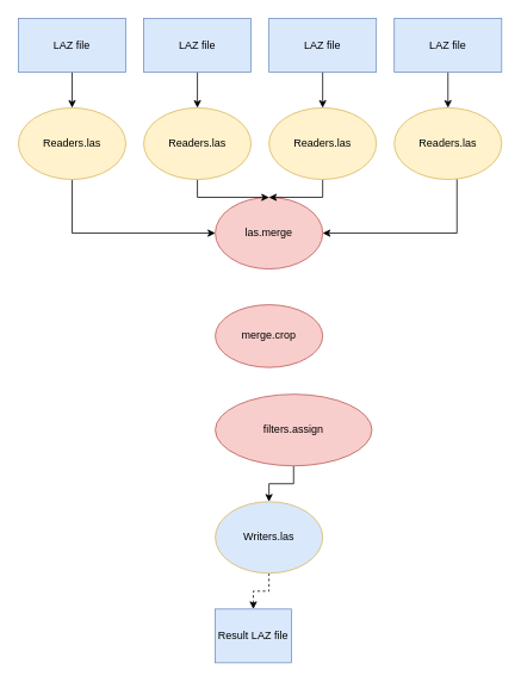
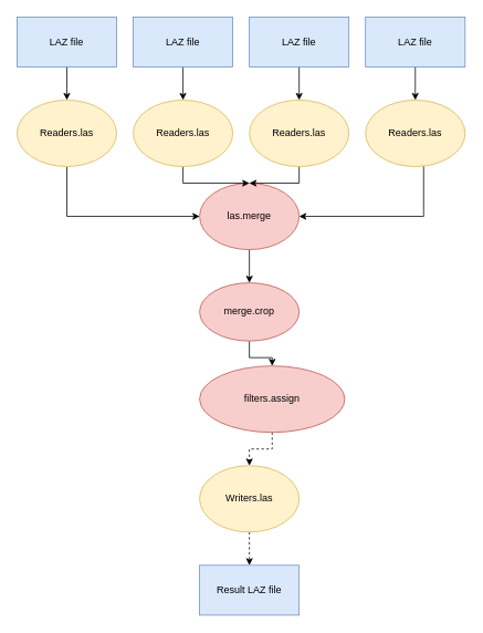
  <mxCell id="0" />
  <mxCell id="1" parent="0" />
  <mxCell id="2" style="edgeStyle=orthogonalEdgeStyle;rounded=0;orthogonalLoop=1;jettySize=auto;html=1;entryX=0;entryY=0.5;entryDx=0;entryDy=0;" edge="1" parent="1" source="3" target="7"><mxGeometry relative="1" as="geometry"><Array as="points"><mxPoint x="80" y="260" /></Array></mxGeometry></mxCell>
  <mxCell id="3" value="Readers.las" style="ellipse;whiteSpace=wrap;html=1;fillColor=#fff2cc;strokeColor=#d6b656;" vertex="1" parent="1"><mxGeometry x="20" y="120" width="120" height="80" as="geometry" /></mxCell>
  <mxCell id="4" style="edgeStyle=orthogonalEdgeStyle;rounded=0;orthogonalLoop=1;jettySize=auto;html=1;entryX=0.5;entryY=0;entryDx=0;entryDy=0;" edge="1" parent="1" source="5" target="3"><mxGeometry relative="1" as="geometry" /></mxCell>
  <mxCell id="5" value="LAZ file" style="rounded=0;whiteSpace=wrap;html=1;fillColor=#dae8fc;strokeColor=#6c8ebf;" vertex="1" parent="1"><mxGeometry x="20" y="20" width="120" height="60" as="geometry" /></mxCell>
+ <mxCell id="6" style="edgeStyle=orthogonalEdgeStyle;rounded=0;orthogonalLoop=1;jettySize=auto;html=1;entryX=0.5;entryY=0;entryDx=0;entryDy=0;" edge="1" parent="1" source="7" target="21"><mxGeometry relative="1" as="geometry" /></mxCell>
  <mxCell id="7" value="las.merge" style="ellipse;whiteSpace=wrap;html=1;fillColor=#f8cecc;strokeColor=#b85450;" vertex="1" parent="1"><mxGeometry x="240" y="220" width="120" height="80" as="geometry" /></mxCell>
  <mxCell id="8" style="edgeStyle=orthogonalEdgeStyle;rounded=0;orthogonalLoop=1;jettySize=auto;html=1;entryX=0.5;entryY=0;entryDx=0;entryDy=0;" edge="1" parent="1" source="9" target="15"><mxGeometry relative="1" as="geometry" /></mxCell>
  <mxCell id="9" value="LAZ file" style="rounded=0;whiteSpace=wrap;html=1;fillColor=#dae8fc;strokeColor=#6c8ebf;" vertex="1" parent="1"><mxGeometry x="160" y="20" width="120" height="60" as="geometry" /></mxCell>
  <mxCell id="10" style="edgeStyle=orthogonalEdgeStyle;rounded=0;orthogonalLoop=1;jettySize=auto;html=1;entryX=0.5;entryY=0;entryDx=0;entryDy=0;" edge="1" parent="1" source="11" target="17"><mxGeometry relative="1" as="geometry" /></mxCell>
  <mxCell id="11" value="LAZ file" style="rounded=0;whiteSpace=wrap;html=1;fillColor=#dae8fc;strokeColor=#6c8ebf;" vertex="1" parent="1"><mxGeometry x="300" y="20" width="120" height="60" as="geometry" /></mxCell>
  <mxCell id="12" style="edgeStyle=orthogonalEdgeStyle;rounded=0;orthogonalLoop=1;jettySize=auto;html=1;entryX=0.5;entryY=0;entryDx=0;entryDy=0;" edge="1" parent="1" source="13" target="19"><mxGeometry relative="1" as="geometry" /></mxCell>
  <mxCell id="13" value="LAZ file" style="rounded=0;whiteSpace=wrap;html=1;fillColor=#dae8fc;strokeColor=#6c8ebf;" vertex="1" parent="1"><mxGeometry x="440" y="20" width="120" height="60" as="geometry" /></mxCell>
  <mxCell id="14" style="edgeStyle=orthogonalEdgeStyle;rounded=0;orthogonalLoop=1;jettySize=auto;html=1;" edge="1" parent="1" source="15" target="7"><mxGeometry relative="1" as="geometry" /></mxCell>
  <mxCell id="15" value="Readers.las" style="ellipse;whiteSpace=wrap;html=1;fillColor=#fff2cc;strokeColor=#d6b656;" vertex="1" parent="1"><mxGeometry x="160" y="120" width="120" height="80" as="geometry" /></mxCell>
  <mxCell id="16" style="edgeStyle=orthogonalEdgeStyle;rounded=0;orthogonalLoop=1;jettySize=auto;html=1;" edge="1" parent="1" source="17" target="7"><mxGeometry relative="1" as="geometry" /></mxCell>
  <mxCell id="17" value="Readers.las" style="ellipse;whiteSpace=wrap;html=1;fillColor=#fff2cc;strokeColor=#d6b656;" vertex="1" parent="1"><mxGeometry x="300" y="120" width="120" height="80" as="geometry" /></mxCell>
  <mxCell id="18" style="edgeStyle=orthogonalEdgeStyle;rounded=0;orthogonalLoop=1;jettySize=auto;html=1;" edge="1" parent="1" source="19" target="7"><mxGeometry relative="1" as="geometry"><Array as="points"><mxPoint x="510" y="260" /></Array></mxGeometry></mxCell>
  <mxCell id="19" value="Readers.las" style="ellipse;whiteSpace=wrap;html=1;fillColor=#fff2cc;strokeColor=#d6b656;" vertex="1" parent="1"><mxGeometry x="440" y="120" width="120" height="80" as="geometry" /></mxCell>
+ <mxCell id="20" style="edgeStyle=orthogonalEdgeStyle;rounded=0;orthogonalLoop=1;jettySize=auto;html=1;" edge="1" parent="1" source="21" target="23"><mxGeometry relative="1" as="geometry" /></mxCell>
  <mxCell id="21" value="merge.crop" style="ellipse;whiteSpace=wrap;html=1;fillColor=#f8cecc;strokeColor=#b85450;" vertex="1" parent="1"><mxGeometry x="240" y="340" width="120" height="70" as="geometry" /></mxCell>
- <mxCell id="22" style="edgeStyle=orthogonalEdgeStyle;rounded=0;orthogonalLoop=1;jettySize=auto;html=1;entryX=0.5;entryY=0;entryDx=0;entryDy=0;" edge="1" parent="1" source="23" target="25"><mxGeometry relative="1" as="geometry" /></mxCell>
+ <mxCell id="22" style="edgeStyle=orthogonalEdgeStyle;rounded=0;orthogonalLoop=1;jettySize=auto;html=1;entryX=0.5;entryY=0;entryDx=0;entryDy=0;dashed=1;" edge="1" parent="1" source="23" target="25"><mxGeometry relative="1" as="geometry" /></mxCell>
  <mxCell id="23" value="filters.assign" style="ellipse;whiteSpace=wrap;html=1;fillColor=#f8cecc;strokeColor=#b85450;" vertex="1" parent="1"><mxGeometry x="240" y="440" width="175" height="80" as="geometry" /></mxCell>
  <mxCell id="24" style="edgeStyle=orthogonalEdgeStyle;rounded=0;orthogonalLoop=1;jettySize=auto;html=1;entryX=0.5;entryY=0;entryDx=0;entryDy=0;dashed=1;" edge="1" parent="1" source="25" target="26"><mxGeometry relative="1" as="geometry" /></mxCell>
- <mxCell id="25" value="Writers.las" style="ellipse;whiteSpace=wrap;html=1;fillColor=#dae8fc;strokeColor=#d6b656;" vertex="1" parent="1"><mxGeometry x="240" y="560" width="120" height="80" as="geometry" /></mxCell>
- <mxCell id="26" value="Result LAZ file" style="rounded=0;whiteSpace=wrap;html=1;fillColor=#dae8fc;strokeColor=#6c8ebf;" vertex="1" parent="1"><mxGeometry x="240" y="680" width="85" height="60" as="geometry" /></mxCell>
+ <mxCell id="25" value="Writers.las" style="ellipse;whiteSpace=wrap;html=1;fillColor=#fff2cc;strokeColor=#d6b656;" vertex="1" parent="1"><mxGeometry x="240" y="560" width="120" height="80" as="geometry" /></mxCell>
+ <mxCell id="26" value="Result LAZ file" style="rounded=0;whiteSpace=wrap;html=1;fillColor=#dae8fc;strokeColor=#6c8ebf;" vertex="1" parent="1"><mxGeometry x="240" y="680" width="120" height="60" as="geometry" /></mxCell>
